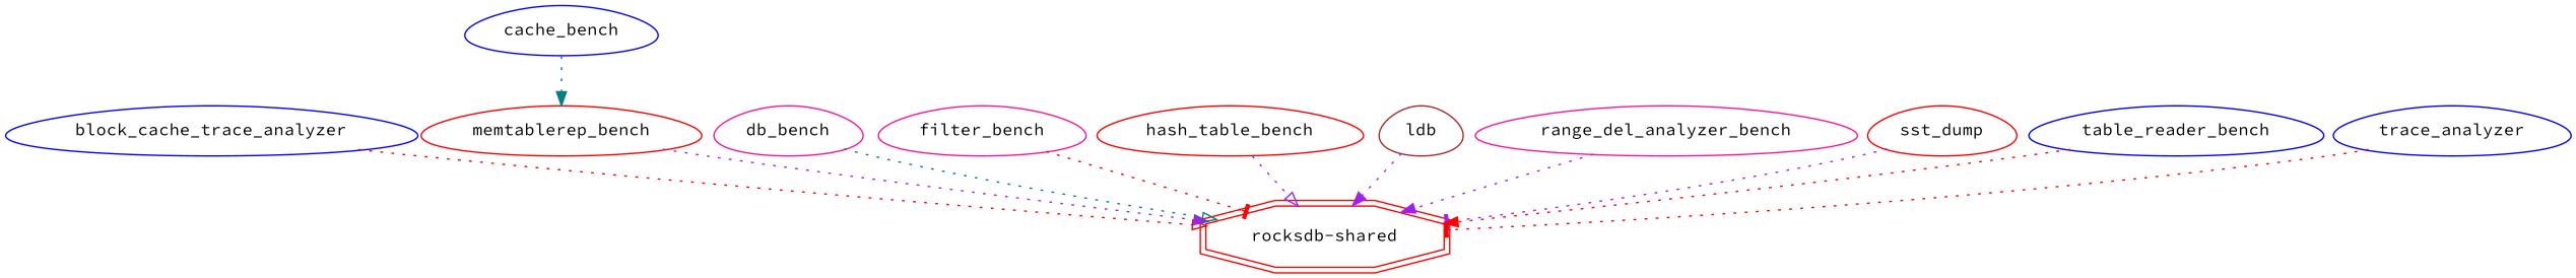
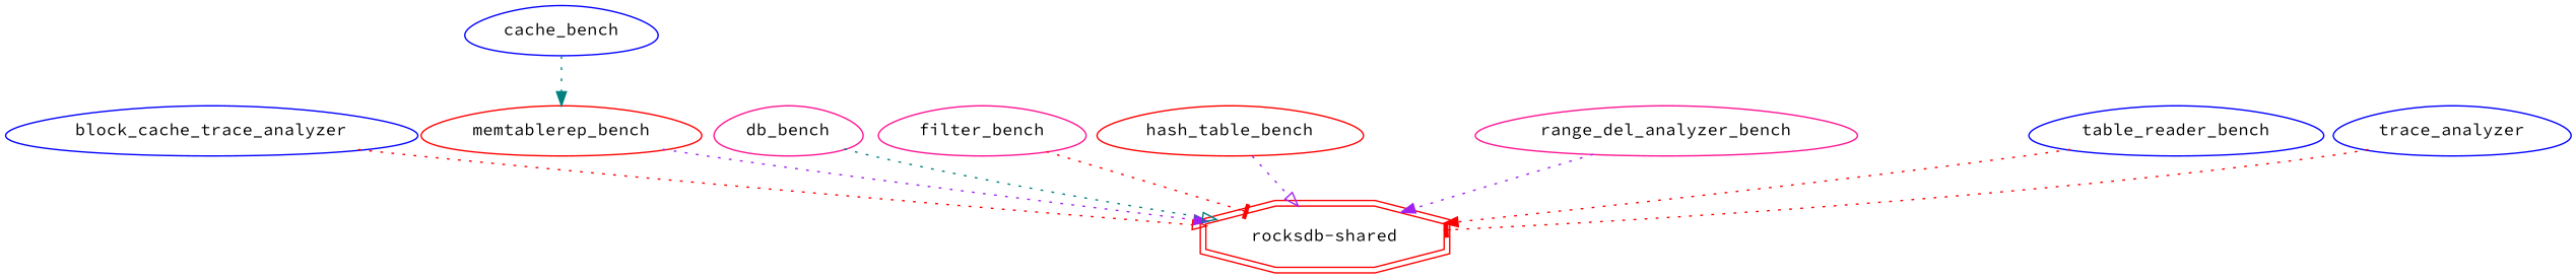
  digraph {
    fontname="Source Code Pro"
    node [color=red fontname="Source Code Pro" fontsize=12 shape=egg]
    edge [arrowhead=normal color=purple fontname="Source Code Pro" style=dotted]
    n1 [label="rocksdb-shared" shape=doubleoctagon]
    n2 [color=blue label=block_cache_trace_analyzer]
    n3 [color=blue label=cache_bench]
    n4 [label=memtablerep_bench]
    n5 [color=deeppink label=db_bench]
    n6 [color=deeppink label=filter_bench]
    n7 [label=hash_table_bench]
-   n8 [color=brown label=ldb]
    n9 [color=deeppink label=range_del_analyzer_bench]
-   n10 [label=sst_dump]
    n11 [color=blue label=table_reader_bench]
    n12 [color=blue label=trace_analyzer]
    n2 -> n1 [arrowhead=onormal color=red]
    n3 -> n4 [color=teal]
    n4 -> n1
    n5 -> n1 [arrowhead=onormal color=teal]
    n6 -> n1 [arrowhead=tee color=red]
    n7 -> n1 [arrowhead=onormal]
-   n8 -> n1
    n9 -> n1
-   n10 -> n1 [arrowhead=tee]
    n11 -> n1 [color=red]
    n12 -> n1 [arrowhead=tee color=red]
  }
